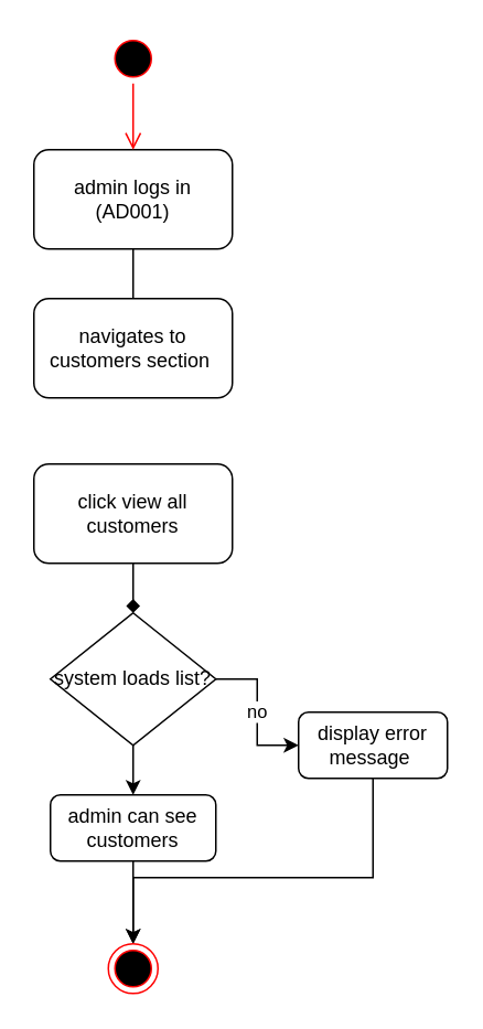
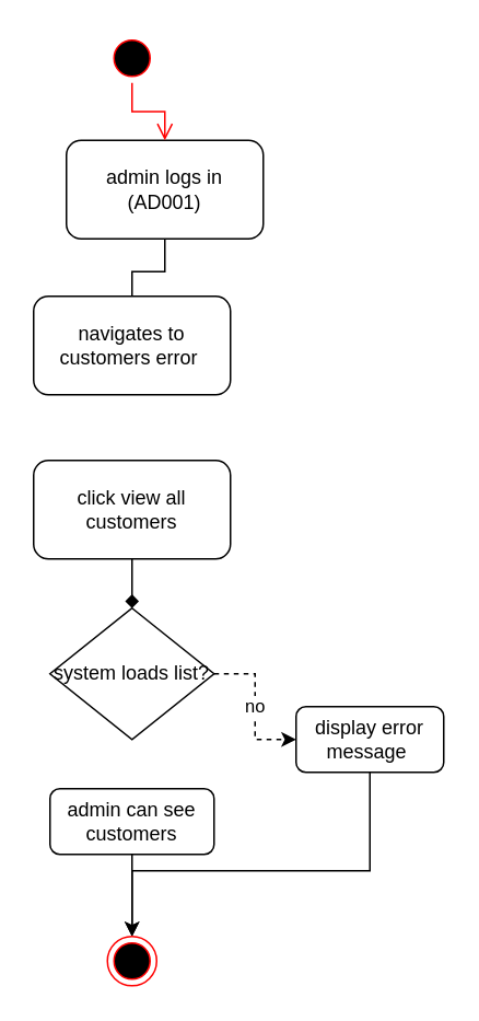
  <mxCell id="0" />
  <mxCell id="1" parent="0" />
  <mxCell id="2" style="edgeStyle=orthogonalEdgeStyle;rounded=0;orthogonalLoop=1;jettySize=auto;html=1;exitX=0.5;exitY=1;exitDx=0;exitDy=0;endArrow=none;" edge="1" parent="1" source="3" target="4"><mxGeometry relative="1" as="geometry" /></mxCell>
- <mxCell id="3" value="admin logs in (AD001)" style="rounded=1;whiteSpace=wrap;html=1;" vertex="1" parent="1"><mxGeometry x="20" y="90" width="120" height="60" as="geometry" /></mxCell>
- <mxCell id="4" value="navigates to customers section&amp;nbsp;" style="rounded=1;whiteSpace=wrap;html=1;" vertex="1" parent="1"><mxGeometry x="20" y="180" width="120" height="60" as="geometry" /></mxCell>
+ <mxCell id="3" value="admin logs in (AD001)" style="rounded=1;whiteSpace=wrap;html=1;" vertex="1" parent="1"><mxGeometry x="40" y="85" width="120" height="60" as="geometry" /></mxCell>
+ <mxCell id="4" value="navigates to customers error&amp;nbsp;" style="rounded=1;whiteSpace=wrap;html=1;" vertex="1" parent="1"><mxGeometry x="20" y="180" width="120" height="60" as="geometry" /></mxCell>
  <mxCell id="5" style="edgeStyle=orthogonalEdgeStyle;rounded=0;orthogonalLoop=1;jettySize=auto;html=1;exitX=0.5;exitY=1;exitDx=0;exitDy=0;endArrow=diamond;" edge="1" parent="1" source="6" target="9"><mxGeometry relative="1" as="geometry" /></mxCell>
  <mxCell id="6" value="click view all customers" style="rounded=1;whiteSpace=wrap;html=1;" vertex="1" parent="1"><mxGeometry x="20" y="280" width="120" height="60" as="geometry" /></mxCell>
- <mxCell id="7" value="no" style="edgeStyle=orthogonalEdgeStyle;rounded=0;orthogonalLoop=1;jettySize=auto;html=1;exitX=1;exitY=0.5;exitDx=0;exitDy=0;" edge="1" parent="1" source="9" target="13"><mxGeometry relative="1" as="geometry" /></mxCell>
- <mxCell id="8" value="" style="edgeStyle=orthogonalEdgeStyle;rounded=0;orthogonalLoop=1;jettySize=auto;html=1;" edge="1" parent="1" source="9" target="15"><mxGeometry relative="1" as="geometry" /></mxCell>
+ <mxCell id="7" value="no" style="edgeStyle=orthogonalEdgeStyle;rounded=0;orthogonalLoop=1;jettySize=auto;html=1;exitX=1;exitY=0.5;exitDx=0;exitDy=0;dashed=1;" edge="1" parent="1" source="9" target="13"><mxGeometry relative="1" as="geometry" /></mxCell>
  <mxCell id="9" value="system loads list?" style="rhombus;whiteSpace=wrap;html=1;" vertex="1" parent="1"><mxGeometry x="30" y="370" width="100" height="80" as="geometry" /></mxCell>
  <mxCell id="10" value="" style="ellipse;html=1;shape=startState;fillColor=#000000;strokeColor=#ff0000;" vertex="1" parent="1"><mxGeometry x="65" y="20" width="30" height="30" as="geometry" /></mxCell>
  <mxCell id="11" value="" style="edgeStyle=orthogonalEdgeStyle;html=1;verticalAlign=bottom;endArrow=open;endSize=8;strokeColor=#ff0000;rounded=0;" edge="1" parent="1" source="10" target="3"><mxGeometry relative="1" as="geometry"><mxPoint x="95" y="40" as="targetPoint" /></mxGeometry></mxCell>
  <mxCell id="12" style="edgeStyle=orthogonalEdgeStyle;rounded=0;orthogonalLoop=1;jettySize=auto;html=1;exitX=0.5;exitY=1;exitDx=0;exitDy=0;entryX=0.5;entryY=0;entryDx=0;entryDy=0;" edge="1" parent="1" source="13" target="16"><mxGeometry relative="1" as="geometry"><Array as="points"><mxPoint x="225" y="530" /><mxPoint x="80" y="530" /></Array></mxGeometry></mxCell>
  <mxCell id="13" value="display error message&amp;nbsp;" style="rounded=1;whiteSpace=wrap;html=1;" vertex="1" parent="1"><mxGeometry x="180" y="430" width="90" height="40" as="geometry" /></mxCell>
  <mxCell id="14" value="" style="edgeStyle=orthogonalEdgeStyle;rounded=0;orthogonalLoop=1;jettySize=auto;html=1;" edge="1" parent="1" source="15" target="16"><mxGeometry relative="1" as="geometry" /></mxCell>
  <mxCell id="15" value="admin can see customers" style="rounded=1;whiteSpace=wrap;html=1;" vertex="1" parent="1"><mxGeometry x="30" y="480" width="100" height="40" as="geometry" /></mxCell>
  <mxCell id="16" value="" style="ellipse;html=1;shape=endState;fillColor=#000000;strokeColor=#ff0000;" vertex="1" parent="1"><mxGeometry x="65" y="570" width="30" height="30" as="geometry" /></mxCell>
